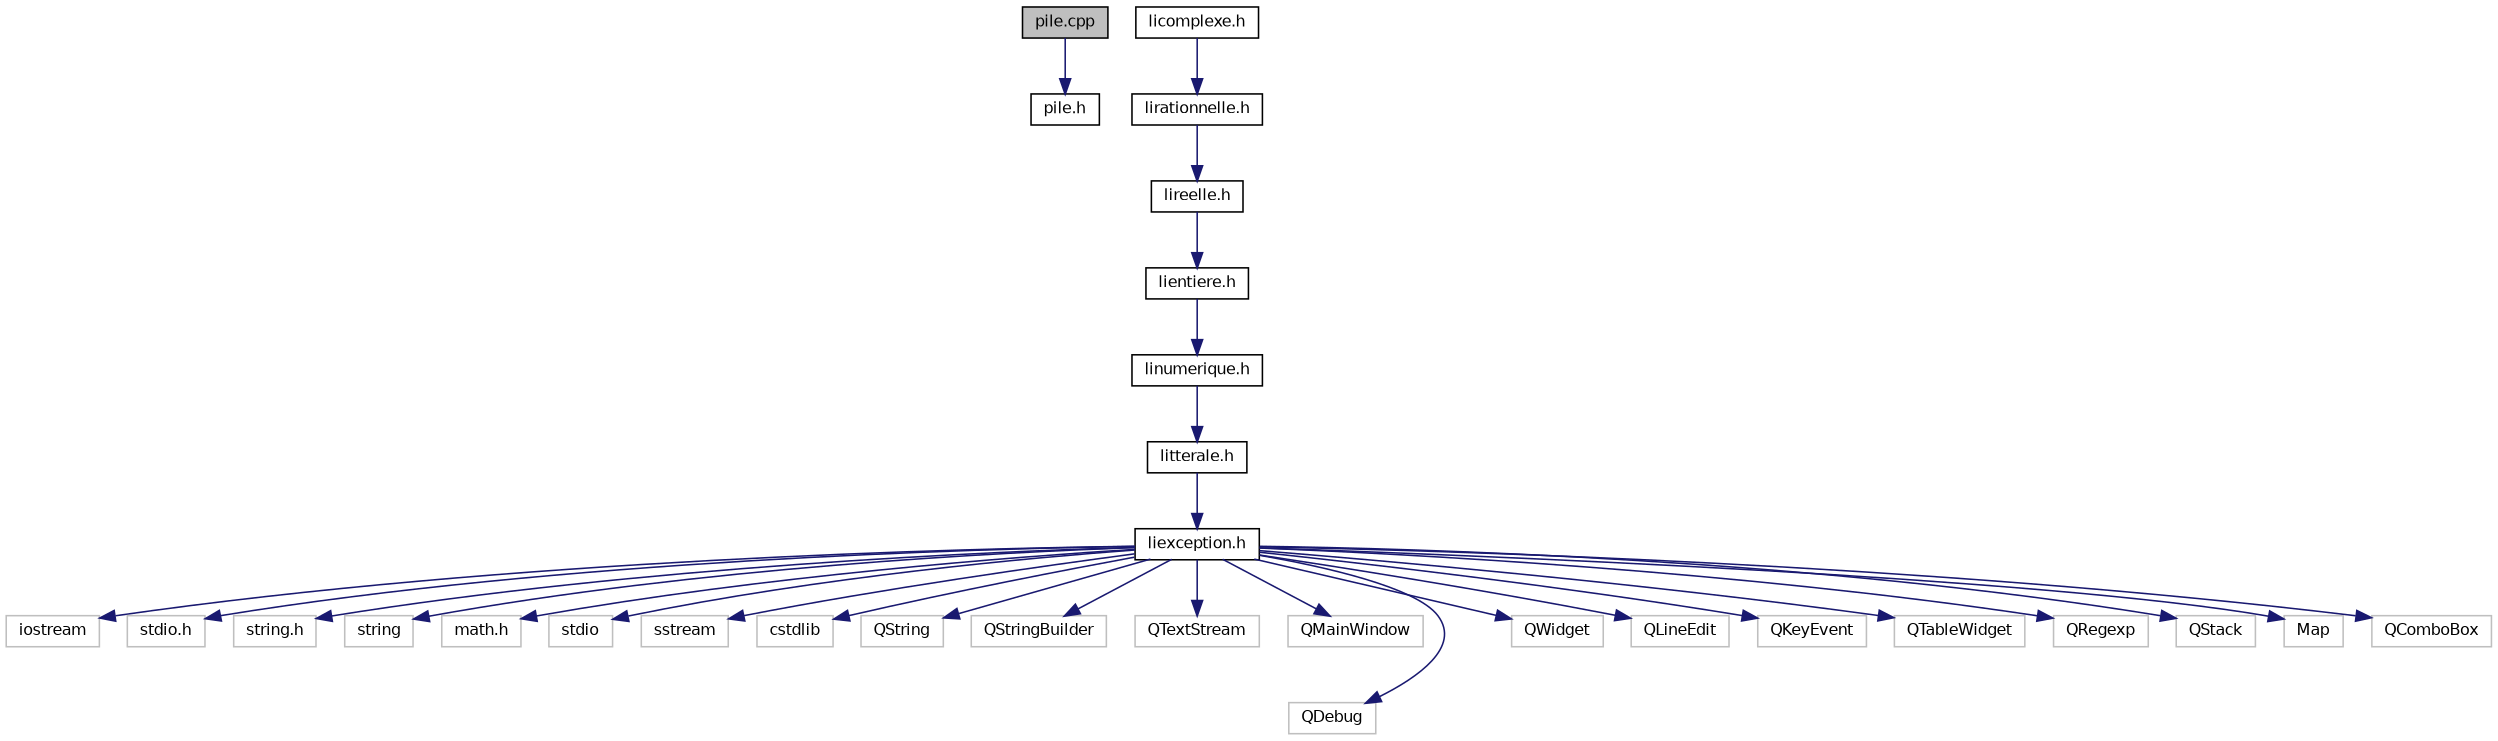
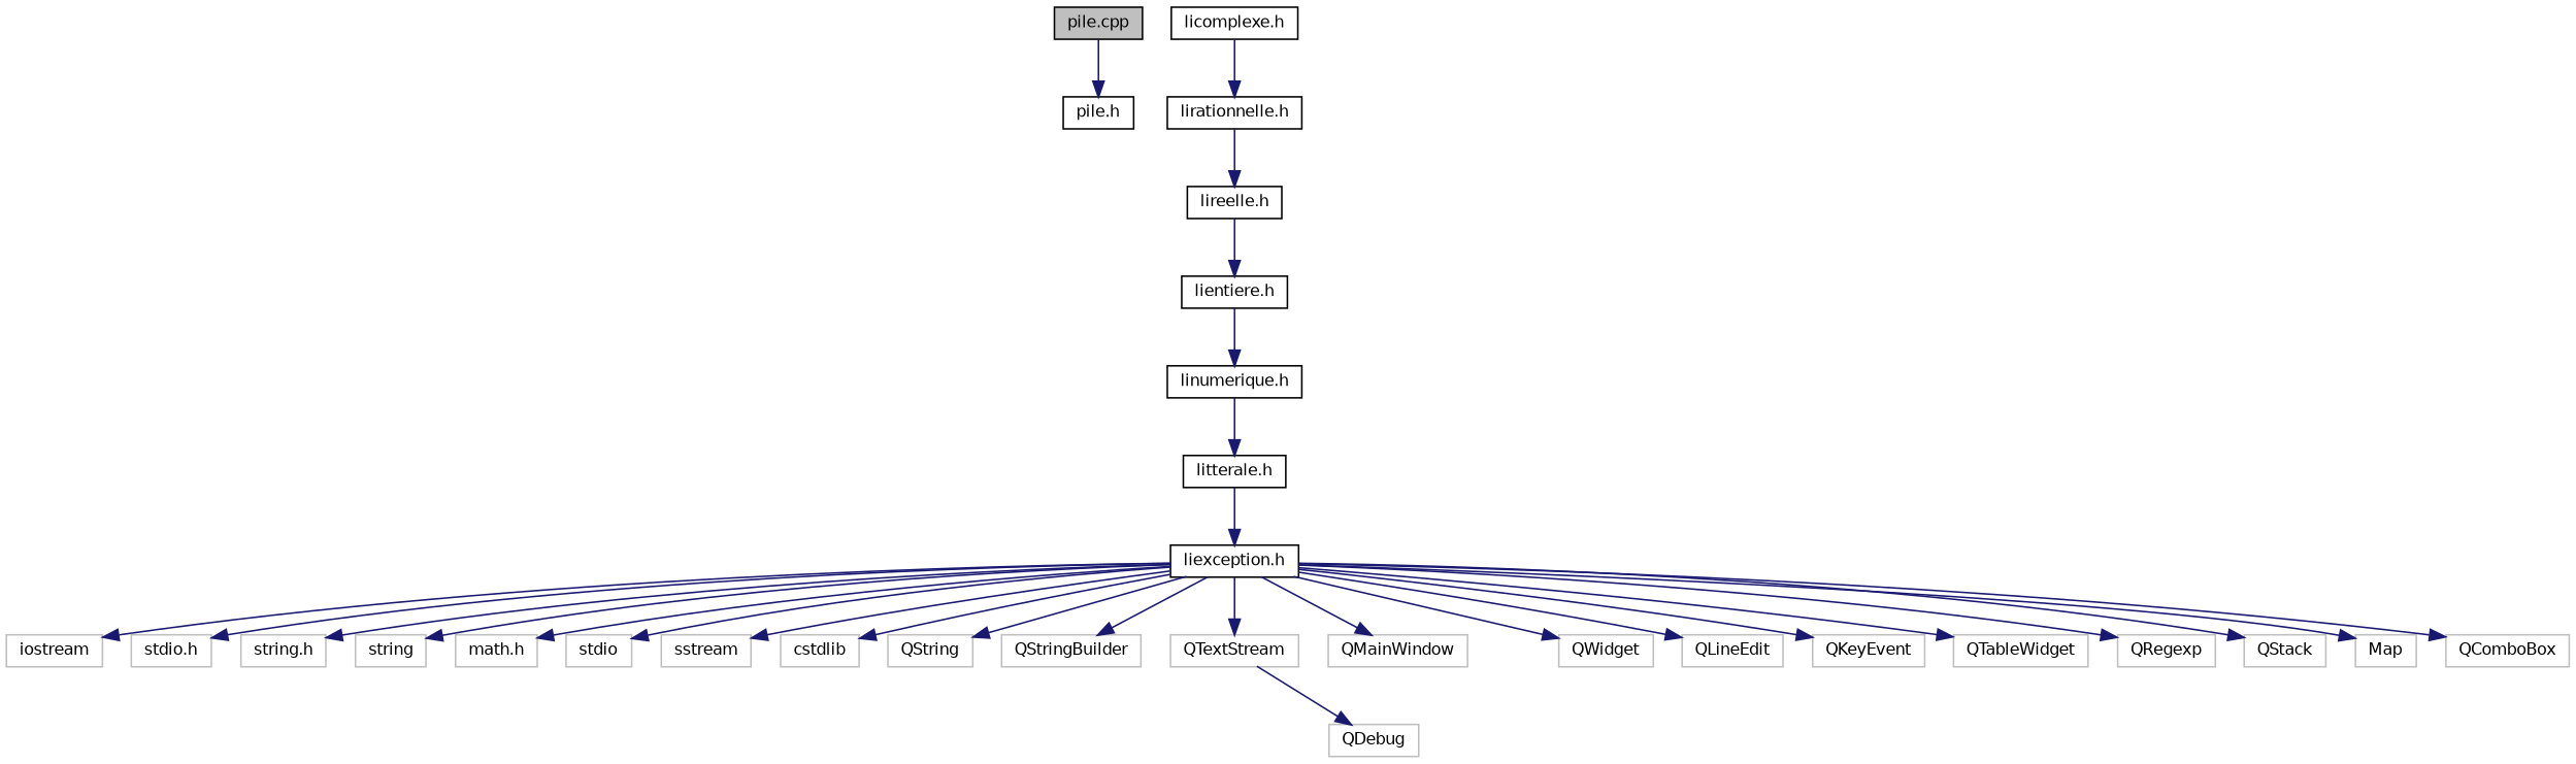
  digraph {
    node [color=grey75 fillcolor=white fontname=Helvetica fontsize=10 shape=record style=filled]
    edge [color=midnightblue fontname=Helvetica fontsize=10 labelfontname=Helvetica labelfontsize=10 style=solid]
    n1 [color=black fillcolor=grey75 fontcolor=black height=0.2 label="pile.cpp" width=0.4]
    n2 [color=black height=0.2 label="pile.h" width=0.4]
    n3 [color=black height=0.2 label="licomplexe.h" width=0.4]
    n4 [color=black height=0.2 label="lirationnelle.h" width=0.4]
    n5 [color=black height=0.2 label="lireelle.h" width=0.4]
    n6 [color=black height=0.2 label="lientiere.h" width=0.4]
    n7 [color=black height=0.2 label="linumerique.h" width=0.4]
    n8 [color=black height=0.2 label="litterale.h" width=0.4]
    n9 [color=black height=0.2 label="liexception.h" width=0.4]
    n10 [height=0.2 label=iostream width=0.4]
    n11 [height=0.2 label="stdio.h" width=0.4]
    n12 [height=0.2 label="string.h" width=0.4]
    n13 [height=0.2 label=string width=0.4]
    n14 [height=0.2 label="math.h" width=0.4]
    n15 [height=0.2 label=stdio width=0.4]
    n16 [height=0.2 label=sstream width=0.4]
    n17 [height=0.2 label=cstdlib width=0.4]
    n18 [height=0.2 label=QString width=0.4]
    n19 [height=0.2 label=QStringBuilder width=0.4]
    n20 [height=0.2 label=QTextStream width=0.4]
    n21 [height=0.2 label=QMainWindow width=0.4]
    n22 [height=0.2 label=QDebug width=0.4]
    n23 [height=0.2 label=QWidget width=0.4]
    n24 [height=0.2 label=QLineEdit width=0.4]
    n25 [height=0.2 label=QKeyEvent width=0.4]
    n26 [height=0.2 label=QTableWidget width=0.4]
    n27 [height=0.2 label=QRegexp width=0.4]
    n28 [height=0.2 label=QStack width=0.4]
    n29 [height=0.2 label=Map width=0.4]
    n30 [height=0.2 label=QComboBox width=0.4]
    n1 -> n2
    n3 -> n4
    n4 -> n5
    n5 -> n6
    n6 -> n7
    n7 -> n8
    n8 -> n9
    n9 -> n10
    n9 -> n11
    n9 -> n12
    n9 -> n13
    n9 -> n14
    n9 -> n15
    n9 -> n16
    n9 -> n17
    n9 -> n18
    n9 -> n19
    n9 -> n20
    n9 -> n21
-   n9 -> n22
+   n20 -> n22
    n9 -> n23
    n9 -> n24
    n9 -> n25
    n9 -> n26
    n9 -> n27
    n9 -> n28
    n9 -> n29
    n9 -> n30
  }
